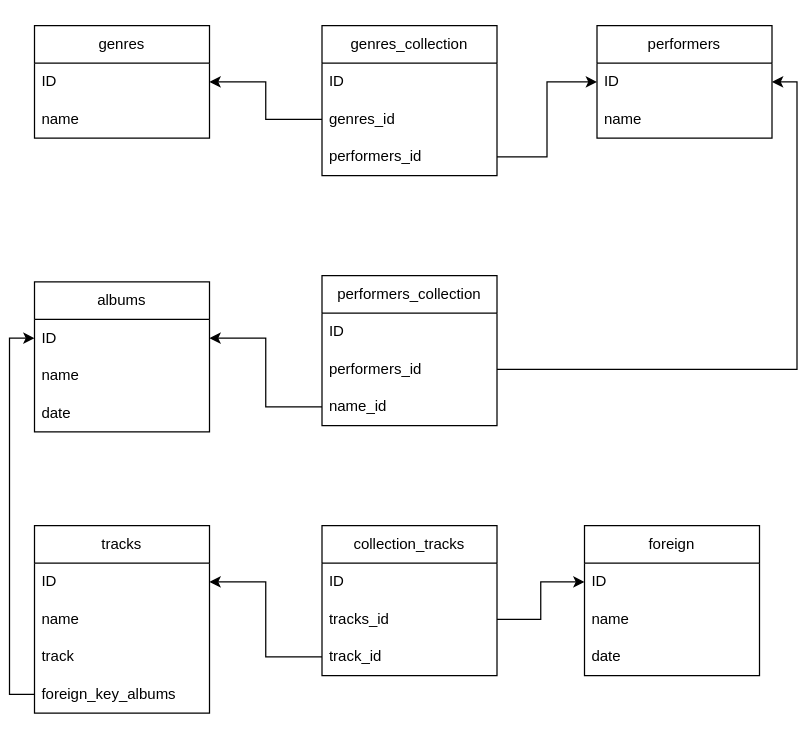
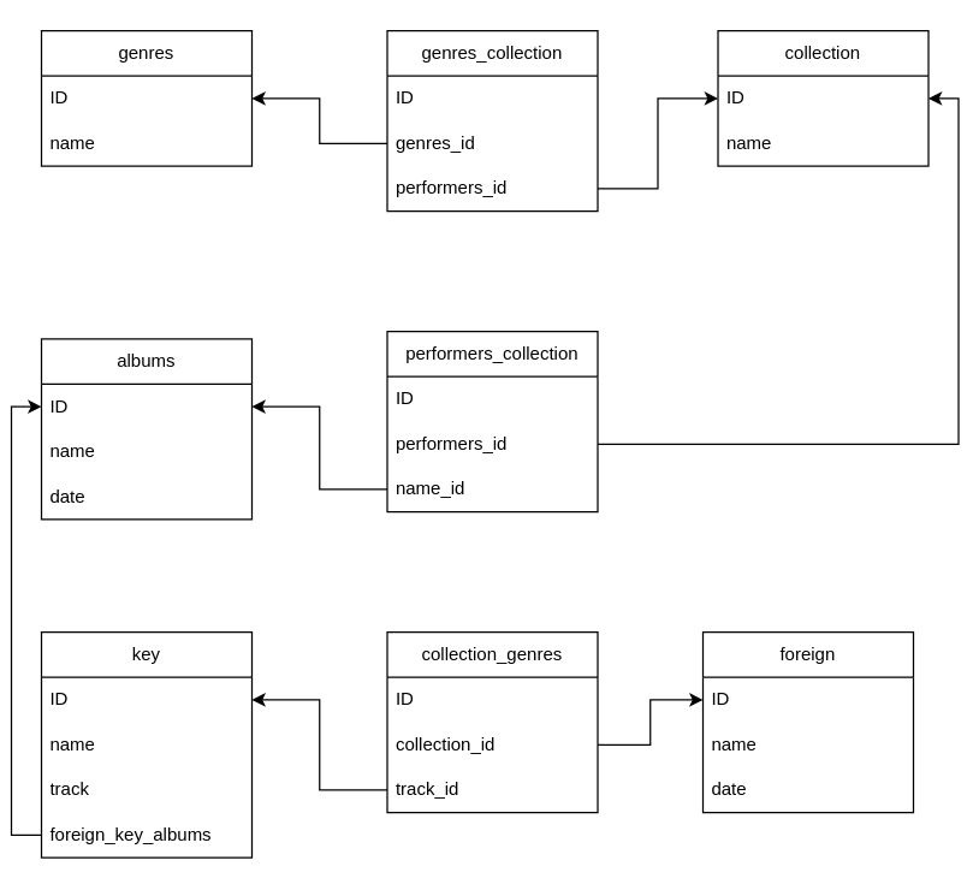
  <mxCell id="0" />
  <mxCell id="1" parent="0" />
  <mxCell id="2" value="genres" style="swimlane;fontStyle=0;childLayout=stackLayout;horizontal=1;startSize=30;horizontalStack=0;resizeParent=1;resizeParentMax=0;resizeLast=0;collapsible=1;marginBottom=0;whiteSpace=wrap;html=1;" parent="1" vertex="1"><mxGeometry x="20" y="20" width="140" height="90" as="geometry" /></mxCell>
  <mxCell id="3" value="ID" style="text;strokeColor=none;fillColor=none;align=left;verticalAlign=middle;spacingLeft=4;spacingRight=4;overflow=hidden;points=[[0,0.5],[1,0.5]];portConstraint=eastwest;rotatable=0;whiteSpace=wrap;html=1;" parent="2" vertex="1"><mxGeometry y="30" width="140" height="30" as="geometry" /></mxCell>
  <mxCell id="4" value="name" style="text;strokeColor=none;fillColor=none;align=left;verticalAlign=middle;spacingLeft=4;spacingRight=4;overflow=hidden;points=[[0,0.5],[1,0.5]];portConstraint=eastwest;rotatable=0;whiteSpace=wrap;html=1;" parent="2" vertex="1"><mxGeometry y="60" width="140" height="30" as="geometry" /></mxCell>
- <mxCell id="5" value="performers" style="swimlane;fontStyle=0;childLayout=stackLayout;horizontal=1;startSize=30;horizontalStack=0;resizeParent=1;resizeParentMax=0;resizeLast=0;collapsible=1;marginBottom=0;whiteSpace=wrap;html=1;" parent="1" vertex="1"><mxGeometry x="470" y="20" width="140" height="90" as="geometry" /></mxCell>
+ <mxCell id="5" value="collection" style="swimlane;fontStyle=0;childLayout=stackLayout;horizontal=1;startSize=30;horizontalStack=0;resizeParent=1;resizeParentMax=0;resizeLast=0;collapsible=1;marginBottom=0;whiteSpace=wrap;html=1;" parent="1" vertex="1"><mxGeometry x="470" y="20" width="140" height="90" as="geometry" /></mxCell>
  <mxCell id="6" value="ID" style="text;strokeColor=none;fillColor=none;align=left;verticalAlign=middle;spacingLeft=4;spacingRight=4;overflow=hidden;points=[[0,0.5],[1,0.5]];portConstraint=eastwest;rotatable=0;whiteSpace=wrap;html=1;" parent="5" vertex="1"><mxGeometry y="30" width="140" height="30" as="geometry" /></mxCell>
  <mxCell id="7" value="name" style="text;strokeColor=none;fillColor=none;align=left;verticalAlign=middle;spacingLeft=4;spacingRight=4;overflow=hidden;points=[[0,0.5],[1,0.5]];portConstraint=eastwest;rotatable=0;whiteSpace=wrap;html=1;" parent="5" vertex="1"><mxGeometry y="60" width="140" height="30" as="geometry" /></mxCell>
  <mxCell id="8" value="albums" style="swimlane;fontStyle=0;childLayout=stackLayout;horizontal=1;startSize=30;horizontalStack=0;resizeParent=1;resizeParentMax=0;resizeLast=0;collapsible=1;marginBottom=0;whiteSpace=wrap;html=1;" parent="1" vertex="1"><mxGeometry x="20" y="225" width="140" height="120" as="geometry" /></mxCell>
  <mxCell id="9" value="ID" style="text;strokeColor=none;fillColor=none;align=left;verticalAlign=middle;spacingLeft=4;spacingRight=4;overflow=hidden;points=[[0,0.5],[1,0.5]];portConstraint=eastwest;rotatable=0;whiteSpace=wrap;html=1;" parent="8" vertex="1"><mxGeometry y="30" width="140" height="30" as="geometry" /></mxCell>
  <mxCell id="10" value="name" style="text;strokeColor=none;fillColor=none;align=left;verticalAlign=middle;spacingLeft=4;spacingRight=4;overflow=hidden;points=[[0,0.5],[1,0.5]];portConstraint=eastwest;rotatable=0;whiteSpace=wrap;html=1;" parent="8" vertex="1"><mxGeometry y="60" width="140" height="30" as="geometry" /></mxCell>
  <mxCell id="11" value="date" style="text;strokeColor=none;fillColor=none;align=left;verticalAlign=middle;spacingLeft=4;spacingRight=4;overflow=hidden;points=[[0,0.5],[1,0.5]];portConstraint=eastwest;rotatable=0;whiteSpace=wrap;html=1;" parent="8" vertex="1"><mxGeometry y="90" width="140" height="30" as="geometry" /></mxCell>
- <mxCell id="12" value="tracks" style="swimlane;fontStyle=0;childLayout=stackLayout;horizontal=1;startSize=30;horizontalStack=0;resizeParent=1;resizeParentMax=0;resizeLast=0;collapsible=1;marginBottom=0;whiteSpace=wrap;html=1;" parent="1" vertex="1"><mxGeometry x="20" y="420" width="140" height="150" as="geometry" /></mxCell>
+ <mxCell id="12" value="key" style="swimlane;fontStyle=0;childLayout=stackLayout;horizontal=1;startSize=30;horizontalStack=0;resizeParent=1;resizeParentMax=0;resizeLast=0;collapsible=1;marginBottom=0;whiteSpace=wrap;html=1;" parent="1" vertex="1"><mxGeometry x="20" y="420" width="140" height="150" as="geometry" /></mxCell>
  <mxCell id="13" value="ID" style="text;strokeColor=none;fillColor=none;align=left;verticalAlign=middle;spacingLeft=4;spacingRight=4;overflow=hidden;points=[[0,0.5],[1,0.5]];portConstraint=eastwest;rotatable=0;whiteSpace=wrap;html=1;" parent="12" vertex="1"><mxGeometry y="30" width="140" height="30" as="geometry" /></mxCell>
  <mxCell id="14" value="name" style="text;strokeColor=none;fillColor=none;align=left;verticalAlign=middle;spacingLeft=4;spacingRight=4;overflow=hidden;points=[[0,0.5],[1,0.5]];portConstraint=eastwest;rotatable=0;whiteSpace=wrap;html=1;" parent="12" vertex="1"><mxGeometry y="60" width="140" height="30" as="geometry" /></mxCell>
  <mxCell id="15" value="track" style="text;strokeColor=none;fillColor=none;align=left;verticalAlign=middle;spacingLeft=4;spacingRight=4;overflow=hidden;points=[[0,0.5],[1,0.5]];portConstraint=eastwest;rotatable=0;whiteSpace=wrap;html=1;" parent="12" vertex="1"><mxGeometry y="90" width="140" height="30" as="geometry" /></mxCell>
  <mxCell id="16" value="foreign_key_albums" style="text;strokeColor=none;fillColor=none;align=left;verticalAlign=middle;spacingLeft=4;spacingRight=4;overflow=hidden;points=[[0,0.5],[1,0.5]];portConstraint=eastwest;rotatable=0;whiteSpace=wrap;html=1;" parent="12" vertex="1"><mxGeometry y="120" width="140" height="30" as="geometry" /></mxCell>
  <mxCell id="17" value="genres_collection" style="swimlane;fontStyle=0;childLayout=stackLayout;horizontal=1;startSize=30;horizontalStack=0;resizeParent=1;resizeParentMax=0;resizeLast=0;collapsible=1;marginBottom=0;whiteSpace=wrap;html=1;" vertex="1" parent="1"><mxGeometry x="250" y="20" width="140" height="120" as="geometry" /></mxCell>
  <mxCell id="18" value="ID" style="text;strokeColor=none;fillColor=none;align=left;verticalAlign=middle;spacingLeft=4;spacingRight=4;overflow=hidden;points=[[0,0.5],[1,0.5]];portConstraint=eastwest;rotatable=0;whiteSpace=wrap;html=1;" vertex="1" parent="17"><mxGeometry y="30" width="140" height="30" as="geometry" /></mxCell>
  <mxCell id="19" value="genres_id" style="text;strokeColor=none;fillColor=none;align=left;verticalAlign=middle;spacingLeft=4;spacingRight=4;overflow=hidden;points=[[0,0.5],[1,0.5]];portConstraint=eastwest;rotatable=0;whiteSpace=wrap;html=1;" vertex="1" parent="17"><mxGeometry y="60" width="140" height="30" as="geometry" /></mxCell>
  <mxCell id="20" value="performers_id" style="text;strokeColor=none;fillColor=none;align=left;verticalAlign=middle;spacingLeft=4;spacingRight=4;overflow=hidden;points=[[0,0.5],[1,0.5]];portConstraint=eastwest;rotatable=0;whiteSpace=wrap;html=1;" vertex="1" parent="17"><mxGeometry y="90" width="140" height="30" as="geometry" /></mxCell>
  <mxCell id="21" value="performers_collection" style="swimlane;fontStyle=0;childLayout=stackLayout;horizontal=1;startSize=30;horizontalStack=0;resizeParent=1;resizeParentMax=0;resizeLast=0;collapsible=1;marginBottom=0;whiteSpace=wrap;html=1;" vertex="1" parent="1"><mxGeometry x="250" y="220" width="140" height="120" as="geometry" /></mxCell>
  <mxCell id="22" value="ID" style="text;strokeColor=none;fillColor=none;align=left;verticalAlign=middle;spacingLeft=4;spacingRight=4;overflow=hidden;points=[[0,0.5],[1,0.5]];portConstraint=eastwest;rotatable=0;whiteSpace=wrap;html=1;" vertex="1" parent="21"><mxGeometry y="30" width="140" height="30" as="geometry" /></mxCell>
  <mxCell id="23" value="performers_id" style="text;strokeColor=none;fillColor=none;align=left;verticalAlign=middle;spacingLeft=4;spacingRight=4;overflow=hidden;points=[[0,0.5],[1,0.5]];portConstraint=eastwest;rotatable=0;whiteSpace=wrap;html=1;" vertex="1" parent="21"><mxGeometry y="60" width="140" height="30" as="geometry" /></mxCell>
  <mxCell id="24" value="name_id" style="text;strokeColor=none;fillColor=none;align=left;verticalAlign=middle;spacingLeft=4;spacingRight=4;overflow=hidden;points=[[0,0.5],[1,0.5]];portConstraint=eastwest;rotatable=0;whiteSpace=wrap;html=1;" vertex="1" parent="21"><mxGeometry y="90" width="140" height="30" as="geometry" /></mxCell>
- <mxCell id="25" value="collection_tracks" style="swimlane;fontStyle=0;childLayout=stackLayout;horizontal=1;startSize=30;horizontalStack=0;resizeParent=1;resizeParentMax=0;resizeLast=0;collapsible=1;marginBottom=0;whiteSpace=wrap;html=1;" vertex="1" parent="1"><mxGeometry x="250" y="420" width="140" height="120" as="geometry" /></mxCell>
+ <mxCell id="25" value="collection_genres" style="swimlane;fontStyle=0;childLayout=stackLayout;horizontal=1;startSize=30;horizontalStack=0;resizeParent=1;resizeParentMax=0;resizeLast=0;collapsible=1;marginBottom=0;whiteSpace=wrap;html=1;" vertex="1" parent="1"><mxGeometry x="250" y="420" width="140" height="120" as="geometry" /></mxCell>
  <mxCell id="26" value="ID" style="text;strokeColor=none;fillColor=none;align=left;verticalAlign=middle;spacingLeft=4;spacingRight=4;overflow=hidden;points=[[0,0.5],[1,0.5]];portConstraint=eastwest;rotatable=0;whiteSpace=wrap;html=1;" vertex="1" parent="25"><mxGeometry y="30" width="140" height="30" as="geometry" /></mxCell>
- <mxCell id="27" value="tracks_id" style="text;strokeColor=none;fillColor=none;align=left;verticalAlign=middle;spacingLeft=4;spacingRight=4;overflow=hidden;points=[[0,0.5],[1,0.5]];portConstraint=eastwest;rotatable=0;whiteSpace=wrap;html=1;" vertex="1" parent="25"><mxGeometry y="60" width="140" height="30" as="geometry" /></mxCell>
+ <mxCell id="27" value="collection_id" style="text;strokeColor=none;fillColor=none;align=left;verticalAlign=middle;spacingLeft=4;spacingRight=4;overflow=hidden;points=[[0,0.5],[1,0.5]];portConstraint=eastwest;rotatable=0;whiteSpace=wrap;html=1;" vertex="1" parent="25"><mxGeometry y="60" width="140" height="30" as="geometry" /></mxCell>
  <mxCell id="28" value="track_id" style="text;strokeColor=none;fillColor=none;align=left;verticalAlign=middle;spacingLeft=4;spacingRight=4;overflow=hidden;points=[[0,0.5],[1,0.5]];portConstraint=eastwest;rotatable=0;whiteSpace=wrap;html=1;" vertex="1" parent="25"><mxGeometry y="90" width="140" height="30" as="geometry" /></mxCell>
  <mxCell id="29" value="foreign" style="swimlane;fontStyle=0;childLayout=stackLayout;horizontal=1;startSize=30;horizontalStack=0;resizeParent=1;resizeParentMax=0;resizeLast=0;collapsible=1;marginBottom=0;whiteSpace=wrap;html=1;" vertex="1" parent="1"><mxGeometry x="460" y="420" width="140" height="120" as="geometry" /></mxCell>
  <mxCell id="30" value="ID" style="text;strokeColor=none;fillColor=none;align=left;verticalAlign=middle;spacingLeft=4;spacingRight=4;overflow=hidden;points=[[0,0.5],[1,0.5]];portConstraint=eastwest;rotatable=0;whiteSpace=wrap;html=1;" vertex="1" parent="29"><mxGeometry y="30" width="140" height="30" as="geometry" /></mxCell>
  <mxCell id="31" value="name" style="text;strokeColor=none;fillColor=none;align=left;verticalAlign=middle;spacingLeft=4;spacingRight=4;overflow=hidden;points=[[0,0.5],[1,0.5]];portConstraint=eastwest;rotatable=0;whiteSpace=wrap;html=1;" vertex="1" parent="29"><mxGeometry y="60" width="140" height="30" as="geometry" /></mxCell>
  <mxCell id="32" value="date" style="text;strokeColor=none;fillColor=none;align=left;verticalAlign=middle;spacingLeft=4;spacingRight=4;overflow=hidden;points=[[0,0.5],[1,0.5]];portConstraint=eastwest;rotatable=0;whiteSpace=wrap;html=1;" vertex="1" parent="29"><mxGeometry y="90" width="140" height="30" as="geometry" /></mxCell>
  <mxCell id="33" style="edgeStyle=orthogonalEdgeStyle;rounded=0;orthogonalLoop=1;jettySize=auto;html=1;exitX=0;exitY=0.5;exitDx=0;exitDy=0;entryX=1;entryY=0.5;entryDx=0;entryDy=0;" edge="1" parent="1" source="19" target="3"><mxGeometry relative="1" as="geometry" /></mxCell>
  <mxCell id="34" style="edgeStyle=orthogonalEdgeStyle;rounded=0;orthogonalLoop=1;jettySize=auto;html=1;exitX=1;exitY=0.5;exitDx=0;exitDy=0;entryX=0;entryY=0.5;entryDx=0;entryDy=0;" edge="1" parent="1" source="20" target="6"><mxGeometry relative="1" as="geometry" /></mxCell>
  <mxCell id="35" style="edgeStyle=orthogonalEdgeStyle;rounded=0;orthogonalLoop=1;jettySize=auto;html=1;entryX=1;entryY=0.5;entryDx=0;entryDy=0;" edge="1" parent="1" source="23" target="6"><mxGeometry relative="1" as="geometry" /></mxCell>
  <mxCell id="36" style="edgeStyle=orthogonalEdgeStyle;rounded=0;orthogonalLoop=1;jettySize=auto;html=1;entryX=1;entryY=0.5;entryDx=0;entryDy=0;" edge="1" parent="1" source="24" target="9"><mxGeometry relative="1" as="geometry" /></mxCell>
  <mxCell id="37" style="edgeStyle=orthogonalEdgeStyle;rounded=0;orthogonalLoop=1;jettySize=auto;html=1;entryX=0;entryY=0.5;entryDx=0;entryDy=0;" edge="1" parent="1" source="16" target="9"><mxGeometry relative="1" as="geometry" /></mxCell>
  <mxCell id="38" style="edgeStyle=orthogonalEdgeStyle;rounded=0;orthogonalLoop=1;jettySize=auto;html=1;entryX=1;entryY=0.5;entryDx=0;entryDy=0;" edge="1" parent="1" source="28" target="13"><mxGeometry relative="1" as="geometry" /></mxCell>
  <mxCell id="39" style="edgeStyle=orthogonalEdgeStyle;rounded=0;orthogonalLoop=1;jettySize=auto;html=1;entryX=0;entryY=0.5;entryDx=0;entryDy=0;" edge="1" parent="1" source="27" target="30"><mxGeometry relative="1" as="geometry" /></mxCell>
